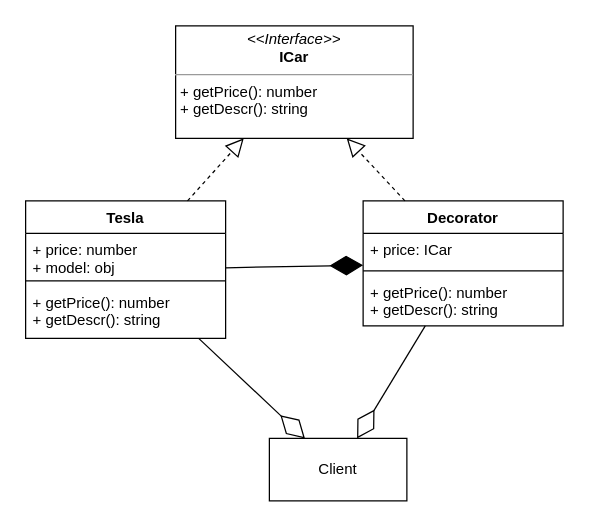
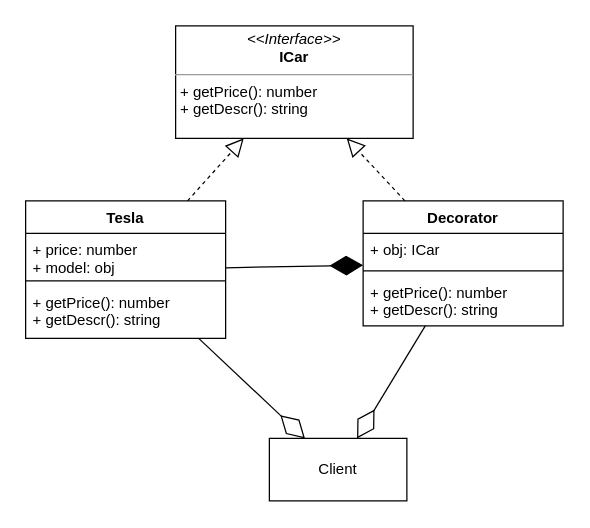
  <mxCell id="0" />
  <mxCell id="1" parent="0" />
  <mxCell id="2" value="&lt;p style=&quot;margin:0px;margin-top:4px;text-align:center;&quot;&gt;&lt;i&gt;&amp;lt;&amp;lt;Interface&amp;gt;&amp;gt;&lt;/i&gt;&lt;br&gt;&lt;b&gt;ICar&lt;/b&gt;&lt;/p&gt;&lt;hr size=&quot;1&quot;&gt;&lt;p style=&quot;margin:0px;margin-left:4px;&quot;&gt;+ getPrice(): number&lt;br&gt;+ getDescr(): string&lt;/p&gt;" style="verticalAlign=top;align=left;overflow=fill;fontSize=12;fontFamily=Helvetica;html=1;whiteSpace=wrap;" vertex="1" parent="1"><mxGeometry x="140" y="20" width="190" height="90" as="geometry" /></mxCell>
  <mxCell id="3" value="Tesla" style="swimlane;fontStyle=1;align=center;verticalAlign=top;childLayout=stackLayout;horizontal=1;startSize=26;horizontalStack=0;resizeParent=1;resizeParentMax=0;resizeLast=0;collapsible=1;marginBottom=0;whiteSpace=wrap;html=1;" vertex="1" parent="1"><mxGeometry x="20" y="160" width="160" height="110" as="geometry" /></mxCell>
  <mxCell id="4" value="+ price: number&lt;br&gt;+ model: obj" style="text;strokeColor=none;fillColor=none;align=left;verticalAlign=top;spacingLeft=4;spacingRight=4;overflow=hidden;rotatable=0;points=[[0,0.5],[1,0.5]];portConstraint=eastwest;whiteSpace=wrap;html=1;" vertex="1" parent="3"><mxGeometry y="26" width="160" height="34" as="geometry" /></mxCell>
  <mxCell id="5" value="" style="line;strokeWidth=1;fillColor=none;align=left;verticalAlign=middle;spacingTop=-1;spacingLeft=3;spacingRight=3;rotatable=0;labelPosition=right;points=[];portConstraint=eastwest;strokeColor=inherit;" vertex="1" parent="3"><mxGeometry y="60" width="160" height="8" as="geometry" /></mxCell>
  <mxCell id="6" value="+ getPrice(): number&lt;br style=&quot;border-color: var(--border-color);&quot;&gt;+ getDescr(): string" style="text;strokeColor=none;fillColor=none;align=left;verticalAlign=top;spacingLeft=4;spacingRight=4;overflow=hidden;rotatable=0;points=[[0,0.5],[1,0.5]];portConstraint=eastwest;whiteSpace=wrap;html=1;" vertex="1" parent="3"><mxGeometry y="68" width="160" height="42" as="geometry" /></mxCell>
  <mxCell id="7" value="" style="endArrow=block;dashed=1;endFill=0;endSize=12;html=1;rounded=0;" edge="1" parent="1" source="3" target="2"><mxGeometry width="160" relative="1" as="geometry"><mxPoint x="150" y="290" as="sourcePoint" /><mxPoint x="310" y="290" as="targetPoint" /></mxGeometry></mxCell>
  <mxCell id="8" value="Decorator" style="swimlane;fontStyle=1;align=center;verticalAlign=top;childLayout=stackLayout;horizontal=1;startSize=26;horizontalStack=0;resizeParent=1;resizeParentMax=0;resizeLast=0;collapsible=1;marginBottom=0;whiteSpace=wrap;html=1;" vertex="1" parent="1"><mxGeometry x="290" y="160" width="160" height="100" as="geometry" /></mxCell>
- <mxCell id="9" value="+ price: ICar" style="text;strokeColor=none;fillColor=none;align=left;verticalAlign=top;spacingLeft=4;spacingRight=4;overflow=hidden;rotatable=0;points=[[0,0.5],[1,0.5]];portConstraint=eastwest;whiteSpace=wrap;html=1;" vertex="1" parent="8"><mxGeometry y="26" width="160" height="26" as="geometry" /></mxCell>
+ <mxCell id="9" value="+ obj: ICar" style="text;strokeColor=none;fillColor=none;align=left;verticalAlign=top;spacingLeft=4;spacingRight=4;overflow=hidden;rotatable=0;points=[[0,0.5],[1,0.5]];portConstraint=eastwest;whiteSpace=wrap;html=1;" vertex="1" parent="8"><mxGeometry y="26" width="160" height="26" as="geometry" /></mxCell>
  <mxCell id="10" value="" style="line;strokeWidth=1;fillColor=none;align=left;verticalAlign=middle;spacingTop=-1;spacingLeft=3;spacingRight=3;rotatable=0;labelPosition=right;points=[];portConstraint=eastwest;strokeColor=inherit;" vertex="1" parent="8"><mxGeometry y="52" width="160" height="8" as="geometry" /></mxCell>
  <mxCell id="11" value="+ getPrice(): number&lt;br style=&quot;border-color: var(--border-color);&quot;&gt;+ getDescr(): string" style="text;strokeColor=none;fillColor=none;align=left;verticalAlign=top;spacingLeft=4;spacingRight=4;overflow=hidden;rotatable=0;points=[[0,0.5],[1,0.5]];portConstraint=eastwest;whiteSpace=wrap;html=1;" vertex="1" parent="8"><mxGeometry y="60" width="160" height="40" as="geometry" /></mxCell>
  <mxCell id="12" value="" style="endArrow=block;dashed=1;endFill=0;endSize=12;html=1;rounded=0;" edge="1" parent="1" source="8" target="2"><mxGeometry width="160" relative="1" as="geometry"><mxPoint x="200" y="320" as="sourcePoint" /><mxPoint x="360" y="320" as="targetPoint" /></mxGeometry></mxCell>
  <mxCell id="13" value="" style="endArrow=diamondThin;endFill=1;endSize=24;html=1;rounded=0;" edge="1" parent="1" source="3" target="8"><mxGeometry width="160" relative="1" as="geometry"><mxPoint x="150" y="300" as="sourcePoint" /><mxPoint x="310" y="300" as="targetPoint" /></mxGeometry></mxCell>
  <mxCell id="14" value="Client" style="html=1;whiteSpace=wrap;" vertex="1" parent="1"><mxGeometry x="215" y="350" width="110" height="50" as="geometry" /></mxCell>
  <mxCell id="15" value="" style="endArrow=diamondThin;endFill=0;endSize=24;html=1;rounded=0;" edge="1" parent="1" source="3" target="14"><mxGeometry width="160" relative="1" as="geometry"><mxPoint x="40" y="400" as="sourcePoint" /><mxPoint x="200" y="400" as="targetPoint" /></mxGeometry></mxCell>
  <mxCell id="16" value="" style="endArrow=diamondThin;endFill=0;endSize=24;html=1;rounded=0;" edge="1" parent="1" source="8" target="14"><mxGeometry width="160" relative="1" as="geometry"><mxPoint x="320" y="340" as="sourcePoint" /><mxPoint x="480" y="340" as="targetPoint" /></mxGeometry></mxCell>
